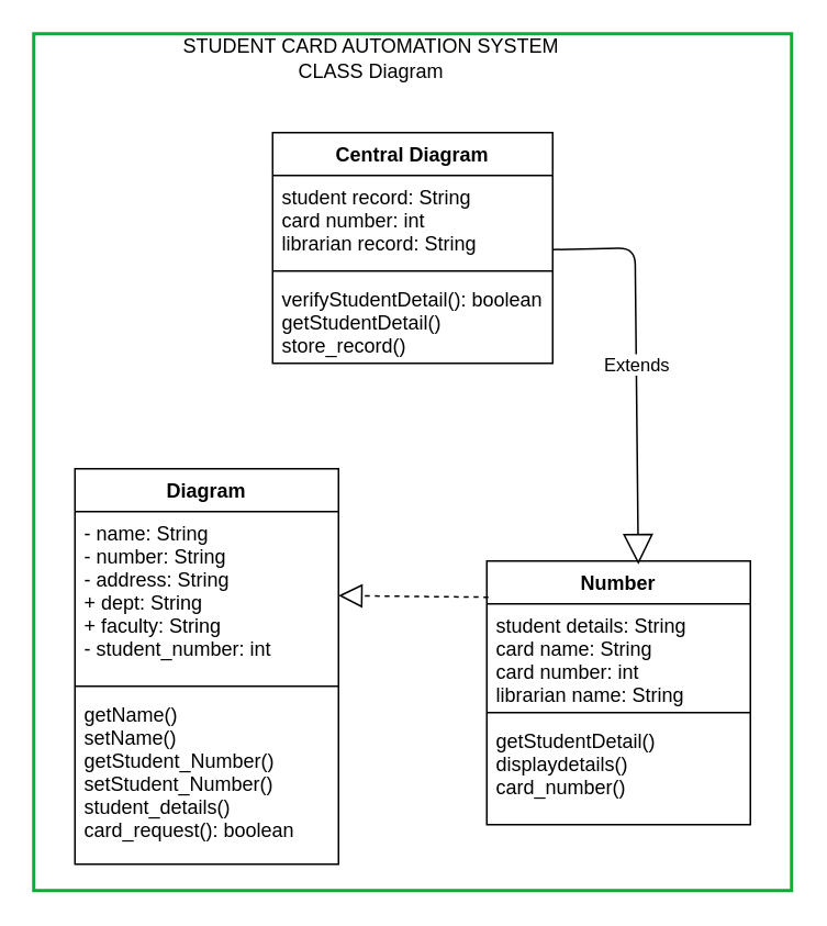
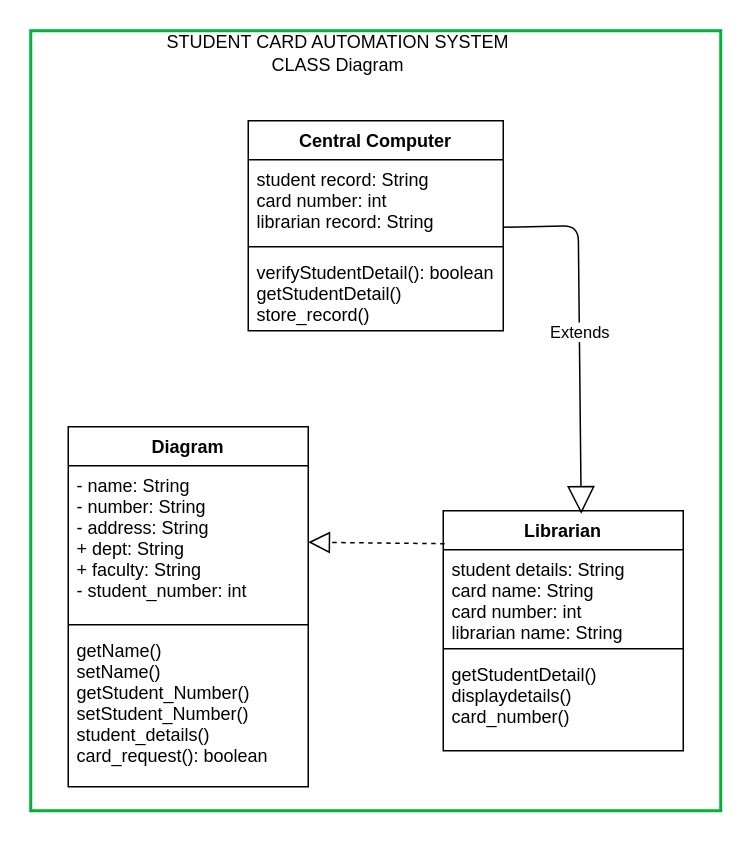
  <mxCell id="0" />
  <mxCell id="1" parent="0" />
- <mxCell id="2" value="Number" style="swimlane;fontStyle=1;align=center;verticalAlign=top;childLayout=stackLayout;horizontal=1;startSize=26;horizontalStack=0;resizeParent=1;resizeParentMax=0;resizeLast=0;collapsible=1;marginBottom=0;" parent="1" vertex="1"><mxGeometry x="295" y="340" width="160" height="160" as="geometry" /></mxCell>
+ <mxCell id="2" value="Librarian" style="swimlane;fontStyle=1;align=center;verticalAlign=top;childLayout=stackLayout;horizontal=1;startSize=26;horizontalStack=0;resizeParent=1;resizeParentMax=0;resizeLast=0;collapsible=1;marginBottom=0;" parent="1" vertex="1"><mxGeometry x="295" y="340" width="160" height="160" as="geometry" /></mxCell>
  <mxCell id="3" value="student details: String&#10;card name: String&#10;card number: int&#10;librarian name: String" style="text;strokeColor=none;fillColor=none;align=left;verticalAlign=top;spacingLeft=4;spacingRight=4;overflow=hidden;rotatable=0;points=[[0,0.5],[1,0.5]];portConstraint=eastwest;" parent="2" vertex="1"><mxGeometry y="26" width="160" height="62" as="geometry" /></mxCell>
  <mxCell id="4" value="" style="line;strokeWidth=1;fillColor=none;align=left;verticalAlign=middle;spacingTop=-1;spacingLeft=3;spacingRight=3;rotatable=0;labelPosition=right;points=[];portConstraint=eastwest;" parent="2" vertex="1"><mxGeometry y="88" width="160" height="8" as="geometry" /></mxCell>
  <mxCell id="5" value="getStudentDetail()&#10;displaydetails()&#10;card_number()" style="text;strokeColor=none;fillColor=none;align=left;verticalAlign=top;spacingLeft=4;spacingRight=4;overflow=hidden;rotatable=0;points=[[0,0.5],[1,0.5]];portConstraint=eastwest;" parent="2" vertex="1"><mxGeometry y="96" width="160" height="64" as="geometry" /></mxCell>
  <mxCell id="6" value="Diagram" style="swimlane;fontStyle=1;align=center;verticalAlign=top;childLayout=stackLayout;horizontal=1;startSize=26;horizontalStack=0;resizeParent=1;resizeParentMax=0;resizeLast=0;collapsible=1;marginBottom=0;" parent="1" vertex="1"><mxGeometry x="45" y="284" width="160" height="240" as="geometry" /></mxCell>
  <mxCell id="7" value="- name: String&#10;- number: String&#10;- address: String&#10;+ dept: String&#10;+ faculty: String&#10;- student_number: int" style="text;strokeColor=none;fillColor=none;align=left;verticalAlign=top;spacingLeft=4;spacingRight=4;overflow=hidden;rotatable=0;points=[[0,0.5],[1,0.5]];portConstraint=eastwest;" parent="6" vertex="1"><mxGeometry y="26" width="160" height="102" as="geometry" /></mxCell>
  <mxCell id="8" value="" style="line;strokeWidth=1;fillColor=none;align=left;verticalAlign=middle;spacingTop=-1;spacingLeft=3;spacingRight=3;rotatable=0;labelPosition=right;points=[];portConstraint=eastwest;" parent="6" vertex="1"><mxGeometry y="128" width="160" height="8" as="geometry" /></mxCell>
  <mxCell id="9" value="getName()&#10;setName()&#10;getStudent_Number()&#10;setStudent_Number()&#10;student_details()&#10;card_request(): boolean" style="text;strokeColor=none;fillColor=none;align=left;verticalAlign=top;spacingLeft=4;spacingRight=4;overflow=hidden;rotatable=0;points=[[0,0.5],[1,0.5]];portConstraint=eastwest;" parent="6" vertex="1"><mxGeometry y="136" width="160" height="104" as="geometry" /></mxCell>
- <mxCell id="10" value="Central Diagram" style="swimlane;fontStyle=1;align=center;verticalAlign=top;childLayout=stackLayout;horizontal=1;startSize=26;horizontalStack=0;resizeParent=1;resizeParentMax=0;resizeLast=0;collapsible=1;marginBottom=0;" parent="1" vertex="1"><mxGeometry x="165" y="80" width="170" height="140" as="geometry" /></mxCell>
+ <mxCell id="10" value="Central Computer" style="swimlane;fontStyle=1;align=center;verticalAlign=top;childLayout=stackLayout;horizontal=1;startSize=26;horizontalStack=0;resizeParent=1;resizeParentMax=0;resizeLast=0;collapsible=1;marginBottom=0;" parent="1" vertex="1"><mxGeometry x="165" y="80" width="170" height="140" as="geometry" /></mxCell>
  <mxCell id="11" value="student record: String&#10;card number: int&#10;librarian record: String" style="text;strokeColor=none;fillColor=none;align=left;verticalAlign=top;spacingLeft=4;spacingRight=4;overflow=hidden;rotatable=0;points=[[0,0.5],[1,0.5]];portConstraint=eastwest;" parent="10" vertex="1"><mxGeometry y="26" width="170" height="54" as="geometry" /></mxCell>
  <mxCell id="12" value="" style="line;strokeWidth=1;fillColor=none;align=left;verticalAlign=middle;spacingTop=-1;spacingLeft=3;spacingRight=3;rotatable=0;labelPosition=right;points=[];portConstraint=eastwest;" parent="10" vertex="1"><mxGeometry y="80" width="170" height="8" as="geometry" /></mxCell>
  <mxCell id="13" value="verifyStudentDetail(): boolean&#10;getStudentDetail()&#10;store_record()&#10;" style="text;strokeColor=none;fillColor=none;align=left;verticalAlign=top;spacingLeft=4;spacingRight=4;overflow=hidden;rotatable=0;points=[[0,0.5],[1,0.5]];portConstraint=eastwest;" parent="10" vertex="1"><mxGeometry y="88" width="170" height="52" as="geometry" /></mxCell>
  <mxCell id="14" value="Extends" style="endArrow=block;endSize=16;endFill=0;html=1;exitX=1;exitY=0.833;exitDx=0;exitDy=0;exitPerimeter=0;entryX=0.575;entryY=0.013;entryDx=0;entryDy=0;entryPerimeter=0;" parent="1" source="11" target="2" edge="1"><mxGeometry width="160" relative="1" as="geometry"><mxPoint x="295" y="330" as="sourcePoint" /><mxPoint x="455" y="330" as="targetPoint" /><Array as="points"><mxPoint x="385" y="150" /></Array></mxGeometry></mxCell>
  <mxCell id="15" value="STUDENT CARD AUTOMATION SYSTEM&lt;br&gt;CLASS Diagram" style="text;html=1;strokeColor=none;fillColor=none;align=center;verticalAlign=middle;whiteSpace=wrap;rounded=0;" parent="1" vertex="1"><mxGeometry x="70" y="25" width="310" height="20" as="geometry" /></mxCell>
  <mxCell id="16" value="" style="rounded=0;whiteSpace=wrap;html=1;fillColor=none;strokeColor=#00B336;strokeWidth=2;" parent="1" vertex="1"><mxGeometry x="20" y="20" width="460" height="520" as="geometry" /></mxCell>
  <mxCell id="17" value="" style="endArrow=block;dashed=1;endFill=0;endSize=12;html=1;exitX=0.006;exitY=-0.065;exitDx=0;exitDy=0;exitPerimeter=0;entryX=1;entryY=0.5;entryDx=0;entryDy=0;" edge="1" parent="1"><mxGeometry width="160" relative="1" as="geometry"><mxPoint x="295.96" y="361.97" as="sourcePoint" /><mxPoint x="205" y="361" as="targetPoint" /><Array as="points" /></mxGeometry></mxCell>
